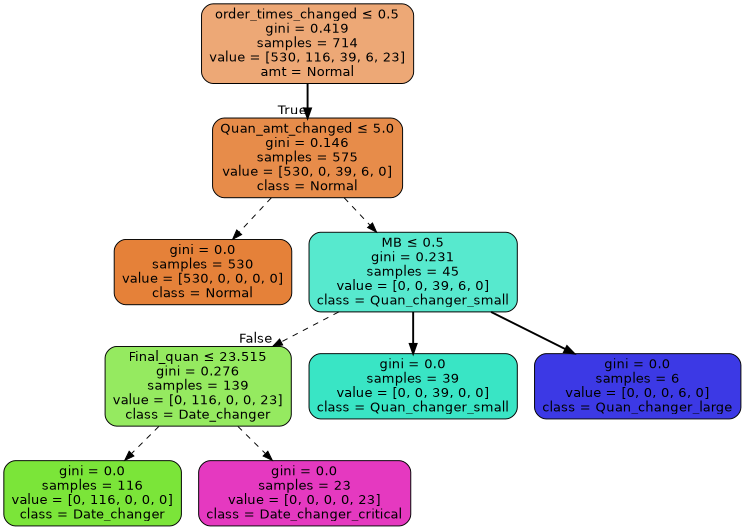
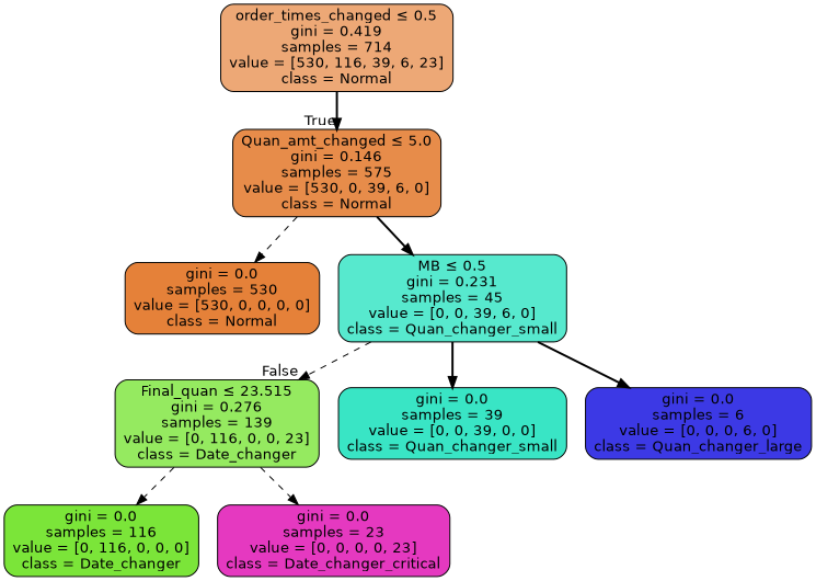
  digraph {
    node [color=black fontname=helvetica shape=box style="filled, rounded"]
    edge [fontname=helvetica style=bold]
-   n1 [fillcolor="#eda876" label=<order_times_changed &le; 0.5<br/>gini = 0.419<br/>samples = 714<br/>value = [530, 116, 39, 6, 23]<br/>amt = Normal>]
+   n1 [fillcolor="#eda876" label=<order_times_changed &le; 0.5<br/>gini = 0.419<br/>samples = 714<br/>value = [530, 116, 39, 6, 23]<br/>class = Normal>]
    n2 [fillcolor="#e78c4a" label=<Quan_amt_changed &le; 5.0<br/>gini = 0.146<br/>samples = 575<br/>value = [530, 0, 39, 6, 0]<br/>class = Normal>]
    n3 [fillcolor="#e58139" label=<gini = 0.0<br/>samples = 530<br/>value = [530, 0, 0, 0, 0]<br/>class = Normal>]
    n4 [fillcolor="#57e9ce" label=<MB &le; 0.5<br/>gini = 0.231<br/>samples = 45<br/>value = [0, 0, 39, 6, 0]<br/>class = Quan_changer_small>]
    n5 [fillcolor="#95ea60" label=<Final_quan &le; 23.515<br/>gini = 0.276<br/>samples = 139<br/>value = [0, 116, 0, 0, 23]<br/>class = Date_changer>]
    n6 [fillcolor="#7be539" label=<gini = 0.0<br/>samples = 116<br/>value = [0, 116, 0, 0, 0]<br/>class = Date_changer>]
    n7 [fillcolor="#e539c0" label=<gini = 0.0<br/>samples = 23<br/>value = [0, 0, 0, 0, 23]<br/>class = Date_changer_critical>]
    n8 [fillcolor="#39e5c5" label=<gini = 0.0<br/>samples = 39<br/>value = [0, 0, 39, 0, 0]<br/>class = Quan_changer_small>]
    n9 [fillcolor="#3c39e5" label=<gini = 0.0<br/>samples = 6<br/>value = [0, 0, 0, 6, 0]<br/>class = Quan_changer_large>]
    n1 -> n2 [headlabel=True labelangle=45 labeldistance=2.5]
    n2 -> n3 [style=dashed]
-   n2 -> n4 [style=dashed]
+   n2 -> n4
    n4 -> n5 [headlabel=False labelangle=-45 labeldistance=2.5 style=dashed]
    n4 -> n8
    n4 -> n9
    n5 -> n6 [style=dashed]
    n5 -> n7 [style=dashed]
  }
